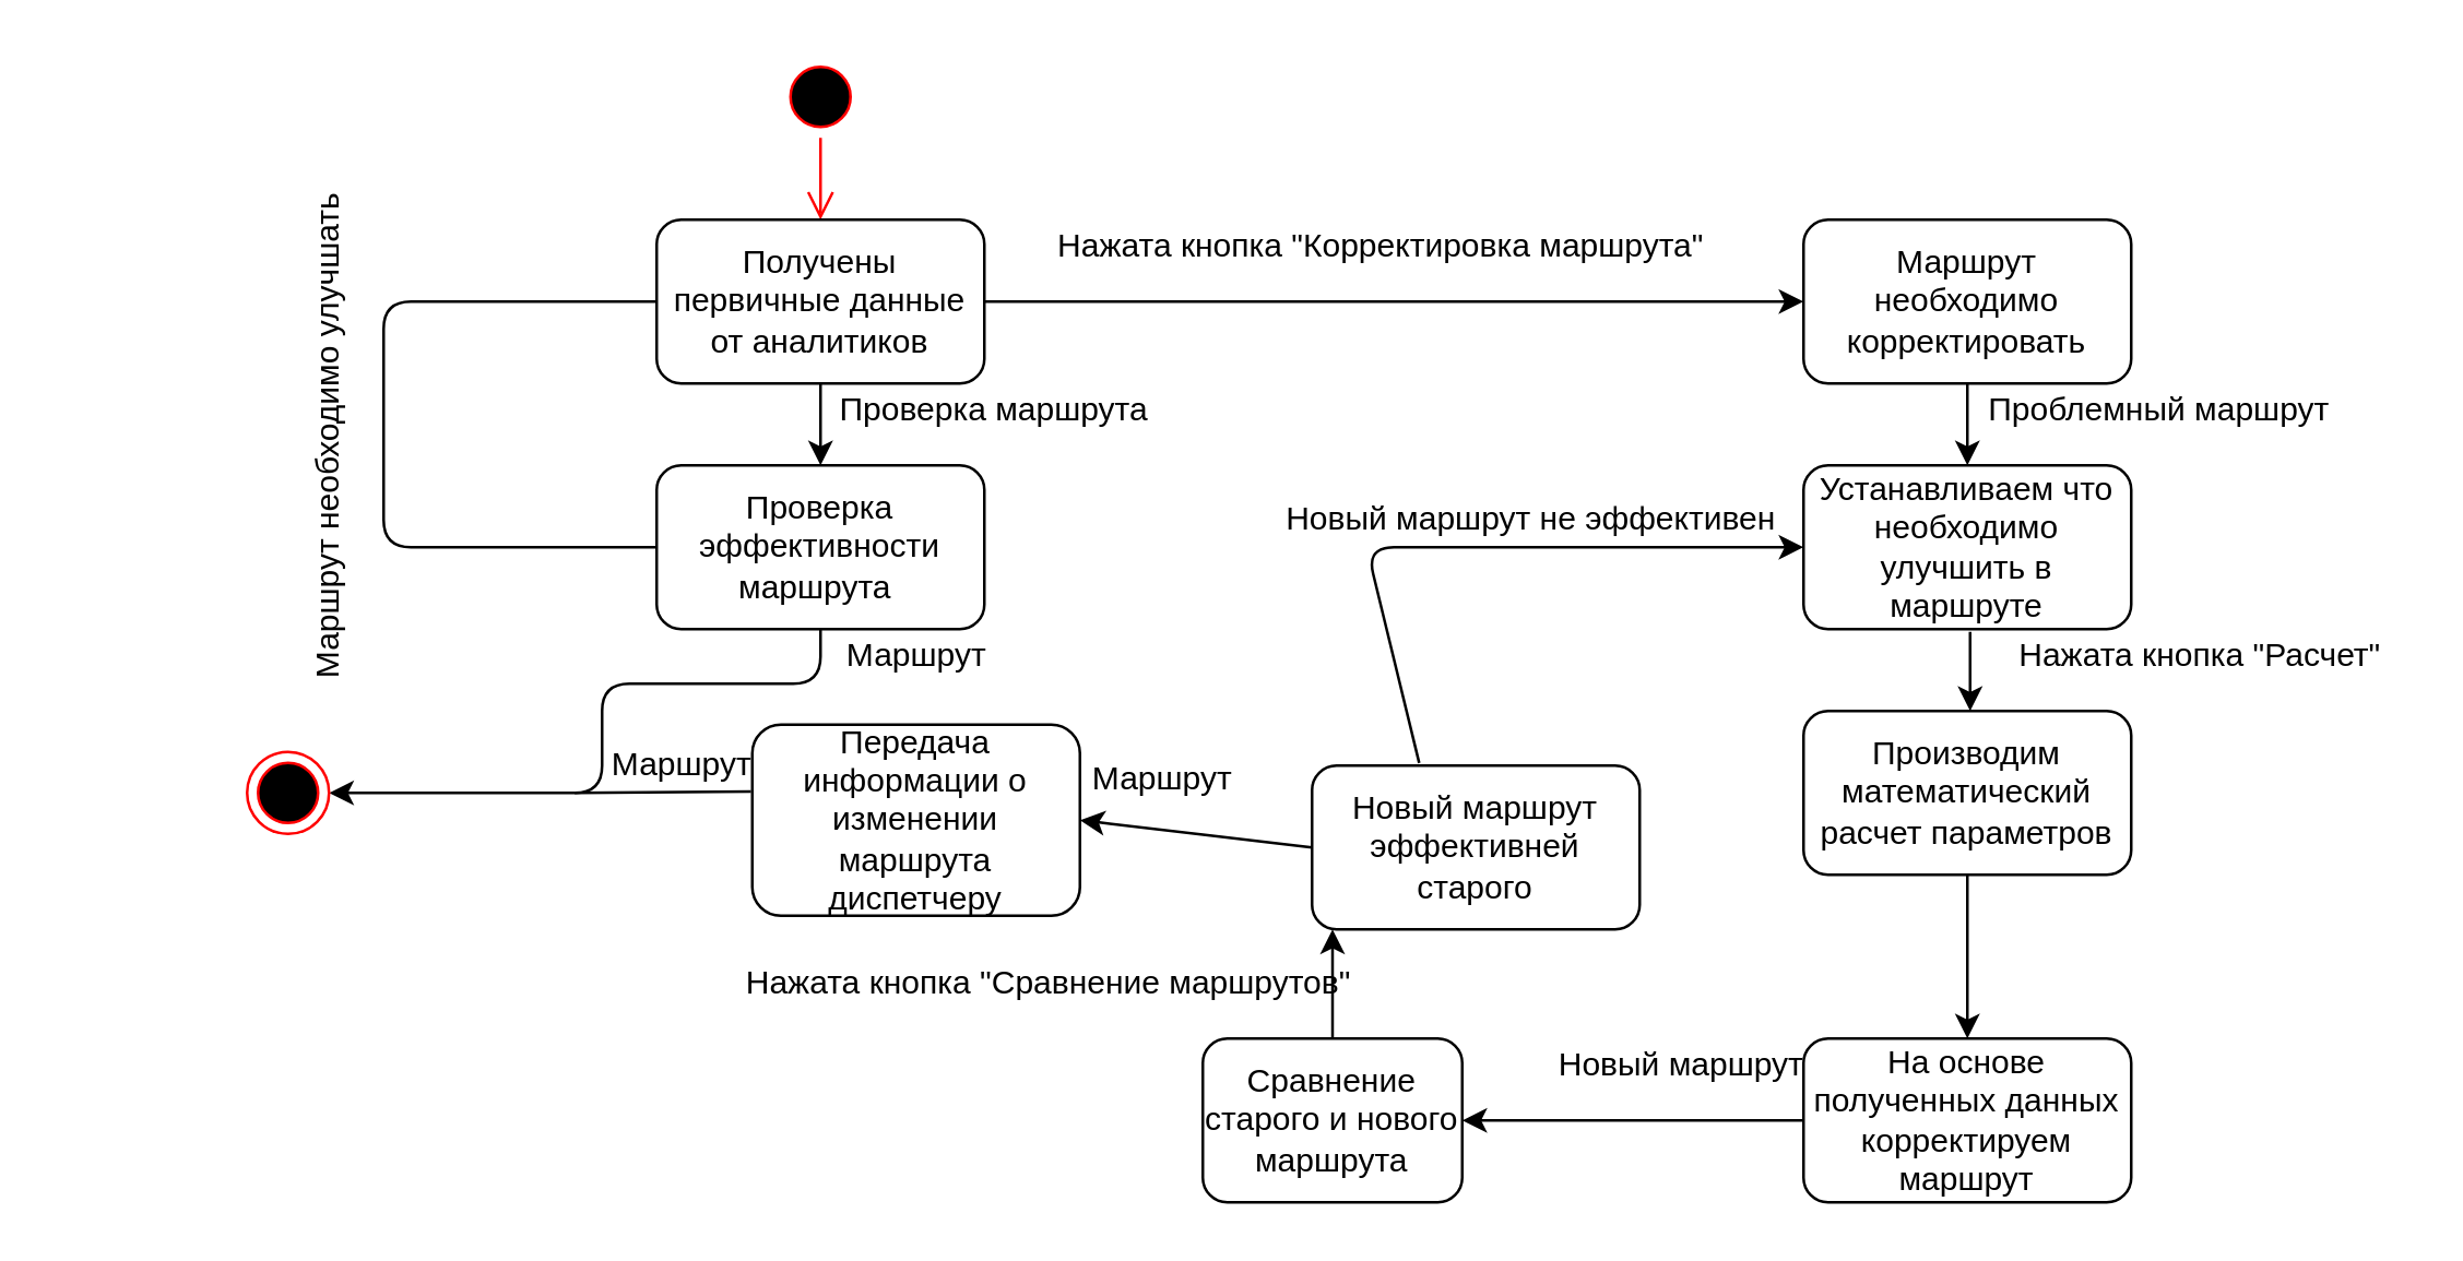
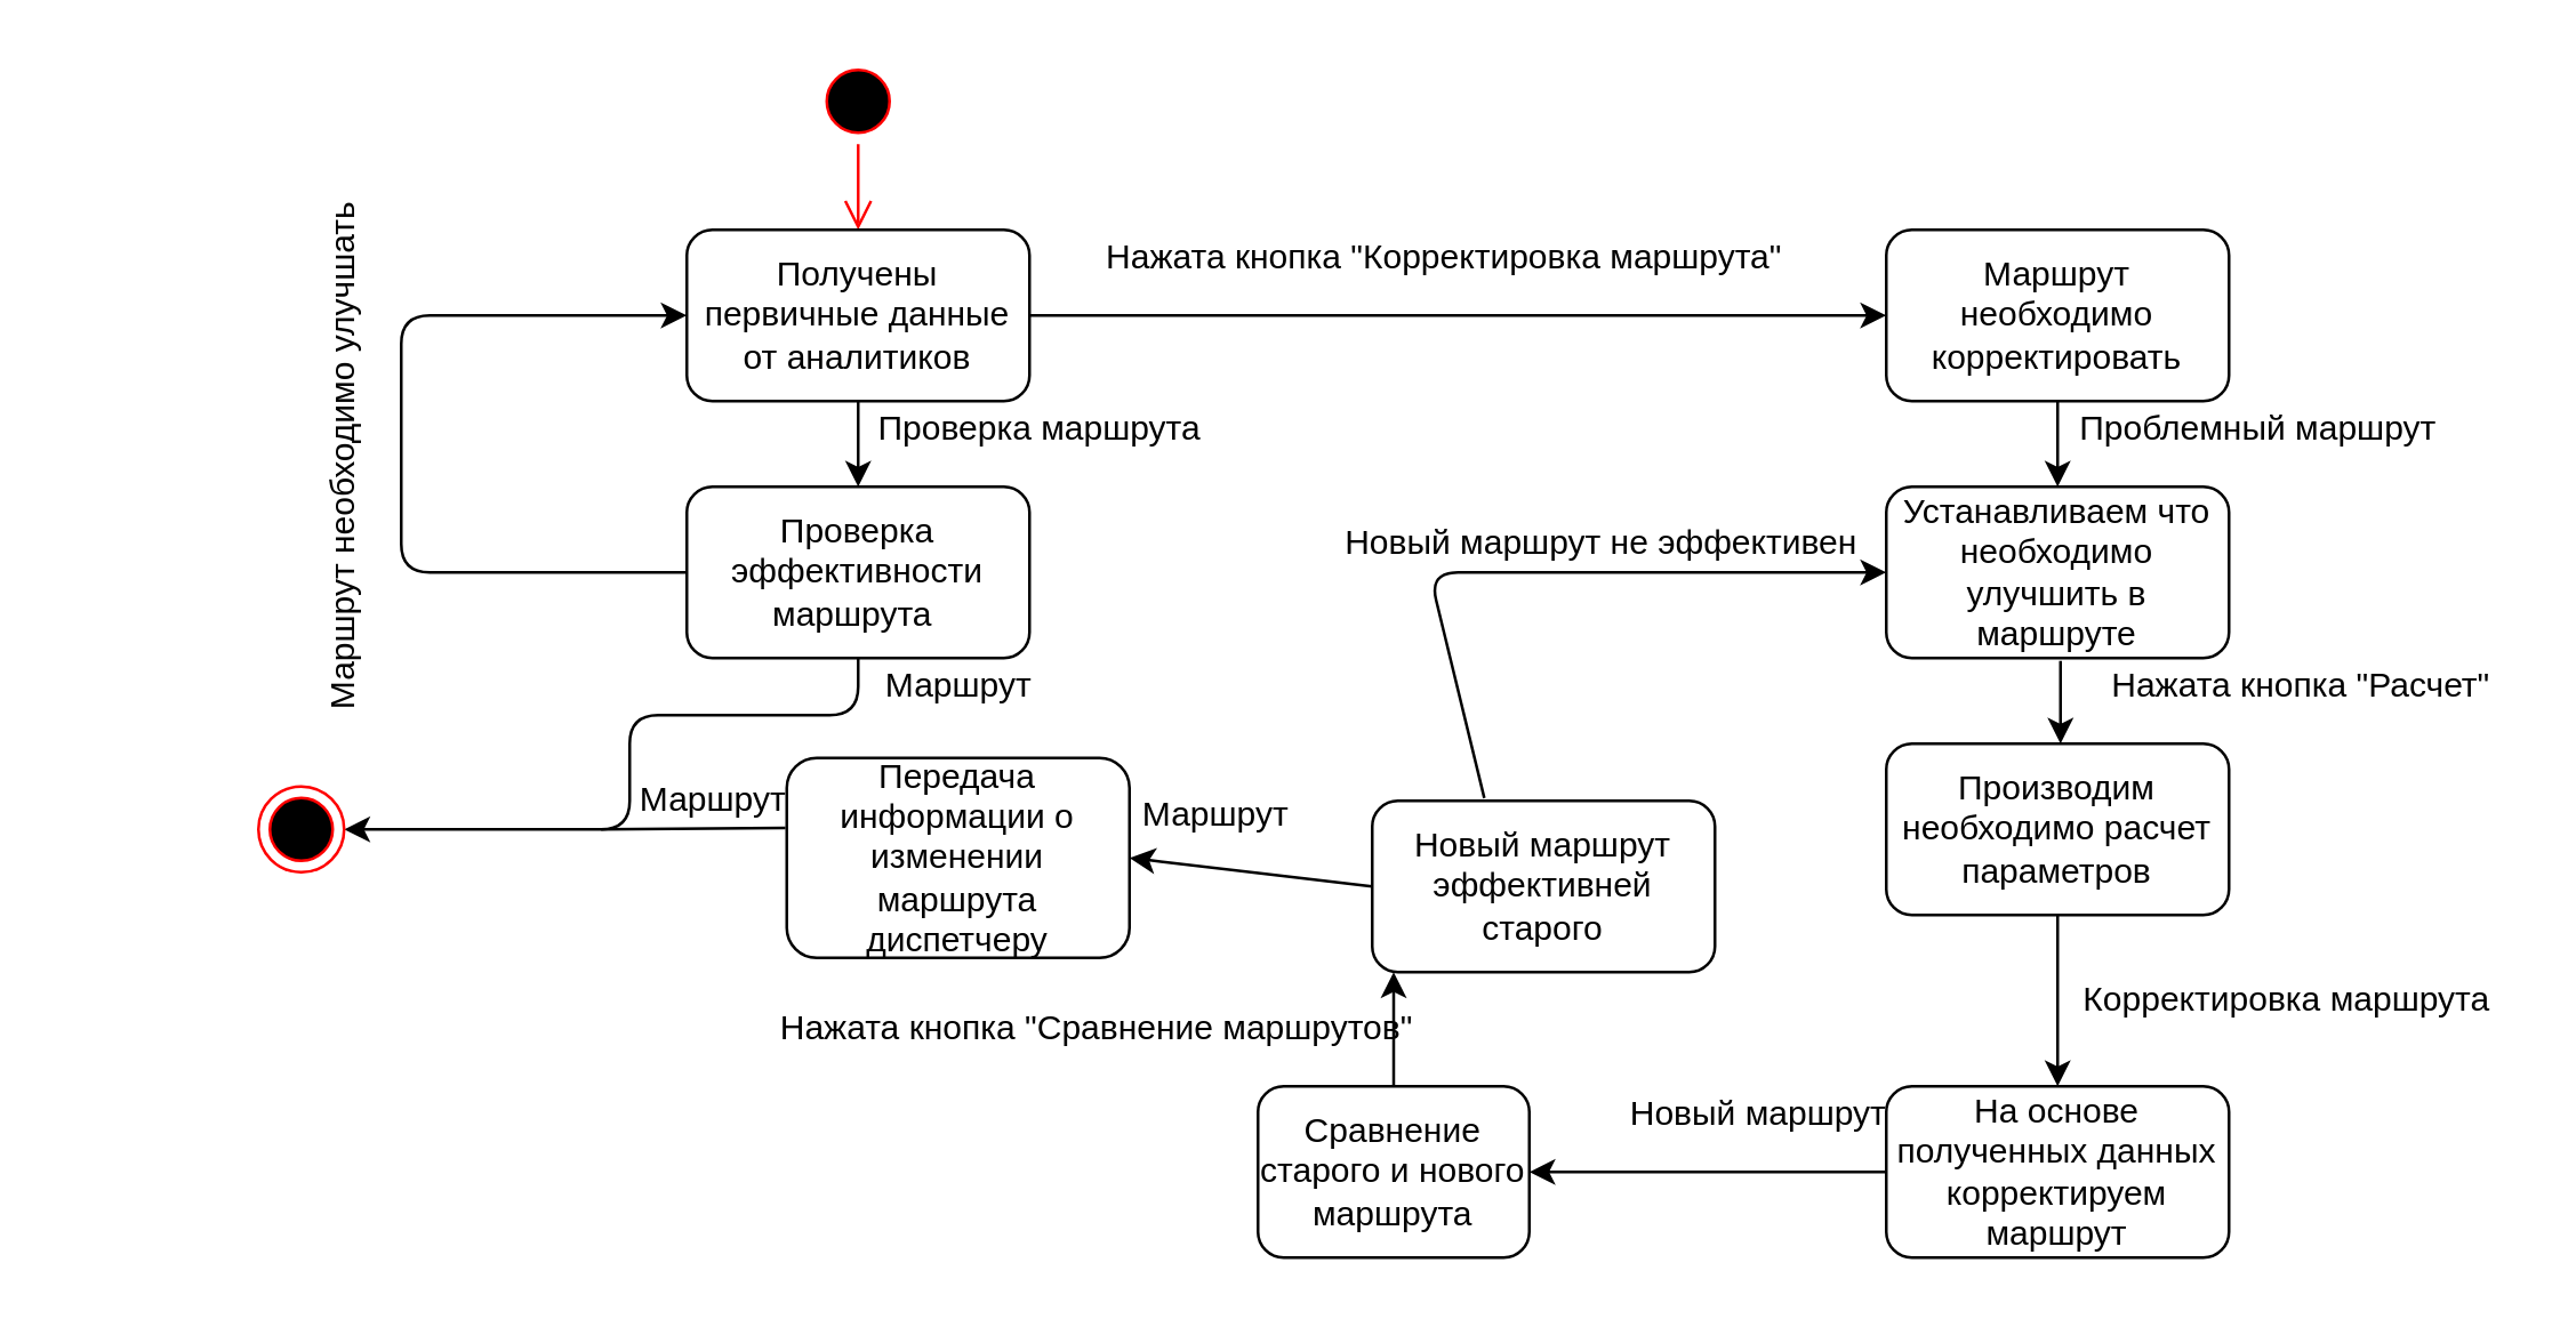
  <mxCell id="0" />
  <mxCell id="1" parent="0" />
  <mxCell id="2" value="" style="ellipse;html=1;shape=startState;fillColor=#000000;strokeColor=#ff0000;" parent="1" vertex="1"><mxGeometry x="285" y="20" width="30" height="30" as="geometry" /></mxCell>
  <mxCell id="3" value="" style="edgeStyle=orthogonalEdgeStyle;html=1;verticalAlign=bottom;endArrow=open;endSize=8;strokeColor=#ff0000;" parent="1" source="2" edge="1"><mxGeometry relative="1" as="geometry"><mxPoint x="300" y="80" as="targetPoint" /></mxGeometry></mxCell>
  <mxCell id="4" value="Получены первичные данные от аналитиков" style="rounded=1;whiteSpace=wrap;html=1;" parent="1" vertex="1"><mxGeometry x="240" y="80" width="120" height="60" as="geometry" /></mxCell>
  <mxCell id="5" value="" style="endArrow=classic;html=1;exitX=0.5;exitY=1;exitDx=0;exitDy=0;" parent="1" source="4" edge="1"><mxGeometry width="50" height="50" relative="1" as="geometry"><mxPoint x="260" y="220" as="sourcePoint" /><mxPoint x="300" y="170" as="targetPoint" /></mxGeometry></mxCell>
  <mxCell id="6" value="&lt;span&gt;Проверка эффективности маршрута&amp;nbsp;&lt;/span&gt;" style="rounded=1;whiteSpace=wrap;html=1;" parent="1" vertex="1"><mxGeometry x="240" y="170" width="120" height="60" as="geometry" /></mxCell>
  <mxCell id="7" value="Проверка маршрута&amp;nbsp;" style="text;html=1;align=center;verticalAlign=middle;resizable=0;points=[];autosize=1;" parent="1" vertex="1"><mxGeometry x="300" y="140" width="130" height="20" as="geometry" /></mxCell>
  <mxCell id="8" value="" style="endArrow=classic;html=1;exitX=0.5;exitY=1;exitDx=0;exitDy=0;" parent="1" source="6" target="9" edge="1"><mxGeometry width="50" height="50" relative="1" as="geometry"><mxPoint x="340" y="280" as="sourcePoint" /><mxPoint x="300" y="280" as="targetPoint" /><Array as="points"><mxPoint x="300" y="250" /><mxPoint x="260" y="250" /><mxPoint x="220" y="250" /><mxPoint x="220" y="290" /></Array></mxGeometry></mxCell>
  <mxCell id="9" value="" style="ellipse;html=1;shape=endState;fillColor=#000000;strokeColor=#ff0000;" parent="1" vertex="1"><mxGeometry x="90" y="275" width="30" height="30" as="geometry" /></mxCell>
  <mxCell id="10" value="Маршрут" style="text;html=1;align=center;verticalAlign=middle;resizable=0;points=[];autosize=1;" parent="1" vertex="1"><mxGeometry x="300" y="230" width="70" height="20" as="geometry" /></mxCell>
- <mxCell id="11" value="" style="endArrow=none;html=1;exitX=0;exitY=0.5;exitDx=0;exitDy=0;entryX=0;entryY=0.5;entryDx=0;entryDy=0;" parent="1" source="6" target="4" edge="1"><mxGeometry width="50" height="50" relative="1" as="geometry"><mxPoint x="340" y="280" as="sourcePoint" /><mxPoint x="390" y="230" as="targetPoint" /><Array as="points"><mxPoint x="140" y="200" /><mxPoint x="140" y="110" /></Array></mxGeometry></mxCell>
+ <mxCell id="11" value="" style="endArrow=classic;html=1;exitX=0;exitY=0.5;exitDx=0;exitDy=0;entryX=0;entryY=0.5;entryDx=0;entryDy=0;" parent="1" source="6" target="4" edge="1"><mxGeometry width="50" height="50" relative="1" as="geometry"><mxPoint x="340" y="280" as="sourcePoint" /><mxPoint x="390" y="230" as="targetPoint" /><Array as="points"><mxPoint x="140" y="200" /><mxPoint x="140" y="110" /></Array></mxGeometry></mxCell>
  <mxCell id="12" value="Маршрут необходимо улучшать" style="text;html=1;align=center;verticalAlign=middle;resizable=0;points=[];autosize=1;rotation=270;" parent="1" vertex="1"><mxGeometry x="20" y="150" width="200" height="20" as="geometry" /></mxCell>
  <mxCell id="13" value="" style="endArrow=classic;html=1;exitX=1;exitY=0.5;exitDx=0;exitDy=0;" parent="1" source="4" edge="1"><mxGeometry width="50" height="50" relative="1" as="geometry"><mxPoint x="350" y="280" as="sourcePoint" /><mxPoint x="660" y="110" as="targetPoint" /></mxGeometry></mxCell>
  <mxCell id="14" value="Нажата кнопка &quot;Корректировка маршрута&quot;" style="text;html=1;align=center;verticalAlign=middle;resizable=0;points=[];autosize=1;" parent="1" vertex="1"><mxGeometry x="375" y="80" width="260" height="20" as="geometry" /></mxCell>
  <mxCell id="15" value="Маршрут необходимо корректировать" style="rounded=1;whiteSpace=wrap;html=1;" parent="1" vertex="1"><mxGeometry x="660" y="80" width="120" height="60" as="geometry" /></mxCell>
  <mxCell id="16" value="" style="endArrow=classic;html=1;exitX=0.5;exitY=1;exitDx=0;exitDy=0;" parent="1" source="15" edge="1"><mxGeometry width="50" height="50" relative="1" as="geometry"><mxPoint x="350" y="280" as="sourcePoint" /><mxPoint x="720" y="170" as="targetPoint" /></mxGeometry></mxCell>
  <mxCell id="17" value="Устанавливаем что необходимо улучшить в маршруте" style="rounded=1;whiteSpace=wrap;html=1;" parent="1" vertex="1"><mxGeometry x="660" y="170" width="120" height="60" as="geometry" /></mxCell>
  <mxCell id="18" value="Проблемный маршрут" style="text;html=1;align=center;verticalAlign=middle;resizable=0;points=[];autosize=1;" parent="1" vertex="1"><mxGeometry x="720" y="140" width="140" height="20" as="geometry" /></mxCell>
  <mxCell id="19" value="" style="edgeStyle=orthogonalEdgeStyle;rounded=0;orthogonalLoop=1;jettySize=auto;html=1;" parent="1" source="20" target="24" edge="1"><mxGeometry relative="1" as="geometry" /></mxCell>
- <mxCell id="20" value="Производим математический расчет параметров" style="rounded=1;whiteSpace=wrap;html=1;" parent="1" vertex="1"><mxGeometry x="660" y="260" width="120" height="60" as="geometry" /></mxCell>
+ <mxCell id="20" value="Производим необходимо расчет параметров" style="rounded=1;whiteSpace=wrap;html=1;" parent="1" vertex="1"><mxGeometry x="660" y="260" width="120" height="60" as="geometry" /></mxCell>
  <mxCell id="21" value="" style="endArrow=classic;html=1;" parent="1" edge="1"><mxGeometry width="50" height="50" relative="1" as="geometry"><mxPoint x="721" y="231" as="sourcePoint" /><mxPoint x="721" y="260" as="targetPoint" /></mxGeometry></mxCell>
  <mxCell id="22" value="Нажата кнопка &quot;Расчет&quot;" style="text;html=1;align=center;verticalAlign=middle;resizable=0;points=[];autosize=1;" parent="1" vertex="1"><mxGeometry x="730" y="230" width="150" height="20" as="geometry" /></mxCell>
  <mxCell id="23" value="" style="edgeStyle=orthogonalEdgeStyle;rounded=0;orthogonalLoop=1;jettySize=auto;html=1;" parent="1" source="24" target="27" edge="1"><mxGeometry relative="1" as="geometry" /></mxCell>
  <mxCell id="24" value="На основе полученных данных корректируем маршрут" style="rounded=1;whiteSpace=wrap;html=1;" parent="1" vertex="1"><mxGeometry x="660" y="380" width="120" height="60" as="geometry" /></mxCell>
+ <mxCell id="25" value="Корректировка маршрута" style="text;html=1;align=center;verticalAlign=middle;resizable=0;points=[];autosize=1;" parent="1" vertex="1"><mxGeometry x="720" y="340" width="160" height="20" as="geometry" /></mxCell>
  <mxCell id="26" value="" style="edgeStyle=orthogonalEdgeStyle;rounded=0;orthogonalLoop=1;jettySize=auto;html=1;" parent="1" source="27" target="29" edge="1"><mxGeometry relative="1" as="geometry"><Array as="points"><mxPoint x="500" y="340" /><mxPoint x="500" y="340" /></Array></mxGeometry></mxCell>
  <mxCell id="27" value="Сравнение старого и нового маршрута" style="rounded=1;whiteSpace=wrap;html=1;" parent="1" vertex="1"><mxGeometry x="440" y="380" width="95" height="60" as="geometry" /></mxCell>
  <mxCell id="28" value="Новый маршрут" style="text;html=1;align=center;verticalAlign=middle;resizable=0;points=[];autosize=1;" parent="1" vertex="1"><mxGeometry x="560" y="380" width="110" height="20" as="geometry" /></mxCell>
  <mxCell id="29" value="Новый маршрут эффективней старого" style="rounded=1;whiteSpace=wrap;html=1;" parent="1" vertex="1"><mxGeometry x="480" y="280" width="120" height="60" as="geometry" /></mxCell>
  <mxCell id="30" value="Нажата кнопка &quot;Сравнение маршрутов&quot;&amp;nbsp;" style="text;html=1;align=center;verticalAlign=middle;resizable=0;points=[];autosize=1;" parent="1" vertex="1"><mxGeometry x="260" y="350" width="250" height="20" as="geometry" /></mxCell>
  <mxCell id="31" value="" style="endArrow=classic;html=1;exitX=0.327;exitY=-0.016;exitDx=0;exitDy=0;entryX=0;entryY=0.5;entryDx=0;entryDy=0;exitPerimeter=0;" parent="1" source="29" target="17" edge="1"><mxGeometry width="50" height="50" relative="1" as="geometry"><mxPoint x="600" y="230" as="sourcePoint" /><mxPoint x="650" y="180" as="targetPoint" /><Array as="points"><mxPoint x="500" y="200" /></Array></mxGeometry></mxCell>
  <mxCell id="32" value="Новый маршрут не эффективен" style="text;html=1;align=center;verticalAlign=middle;resizable=0;points=[];autosize=1;" parent="1" vertex="1"><mxGeometry x="460" y="180" width="200" height="20" as="geometry" /></mxCell>
  <mxCell id="33" value="Передача информации о изменении маршрута диспетчеру" style="rounded=1;whiteSpace=wrap;html=1;" vertex="1" parent="1"><mxGeometry x="275" y="265" width="120" height="70" as="geometry" /></mxCell>
  <mxCell id="34" value="" style="endArrow=none;html=1;entryX=-0.004;entryY=0.35;entryDx=0;entryDy=0;entryPerimeter=0;" edge="1" parent="1" target="33"><mxGeometry width="50" height="50" relative="1" as="geometry"><mxPoint x="210" y="290" as="sourcePoint" /><mxPoint x="270" y="290" as="targetPoint" /></mxGeometry></mxCell>
  <mxCell id="35" value="Маршрут" style="text;html=1;align=center;verticalAlign=middle;resizable=0;points=[];autosize=1;" vertex="1" parent="1"><mxGeometry x="214" y="270" width="70" height="20" as="geometry" /></mxCell>
  <mxCell id="36" value="" style="endArrow=classic;html=1;entryX=1;entryY=0.5;entryDx=0;entryDy=0;exitX=0;exitY=0.5;exitDx=0;exitDy=0;" edge="1" parent="1" source="29" target="33"><mxGeometry width="50" height="50" relative="1" as="geometry"><mxPoint x="260" y="290" as="sourcePoint" /><mxPoint x="310" y="240" as="targetPoint" /></mxGeometry></mxCell>
  <mxCell id="37" value="Маршрут" style="text;html=1;align=center;verticalAlign=middle;resizable=0;points=[];autosize=1;" vertex="1" parent="1"><mxGeometry x="390" y="275" width="70" height="20" as="geometry" /></mxCell>
